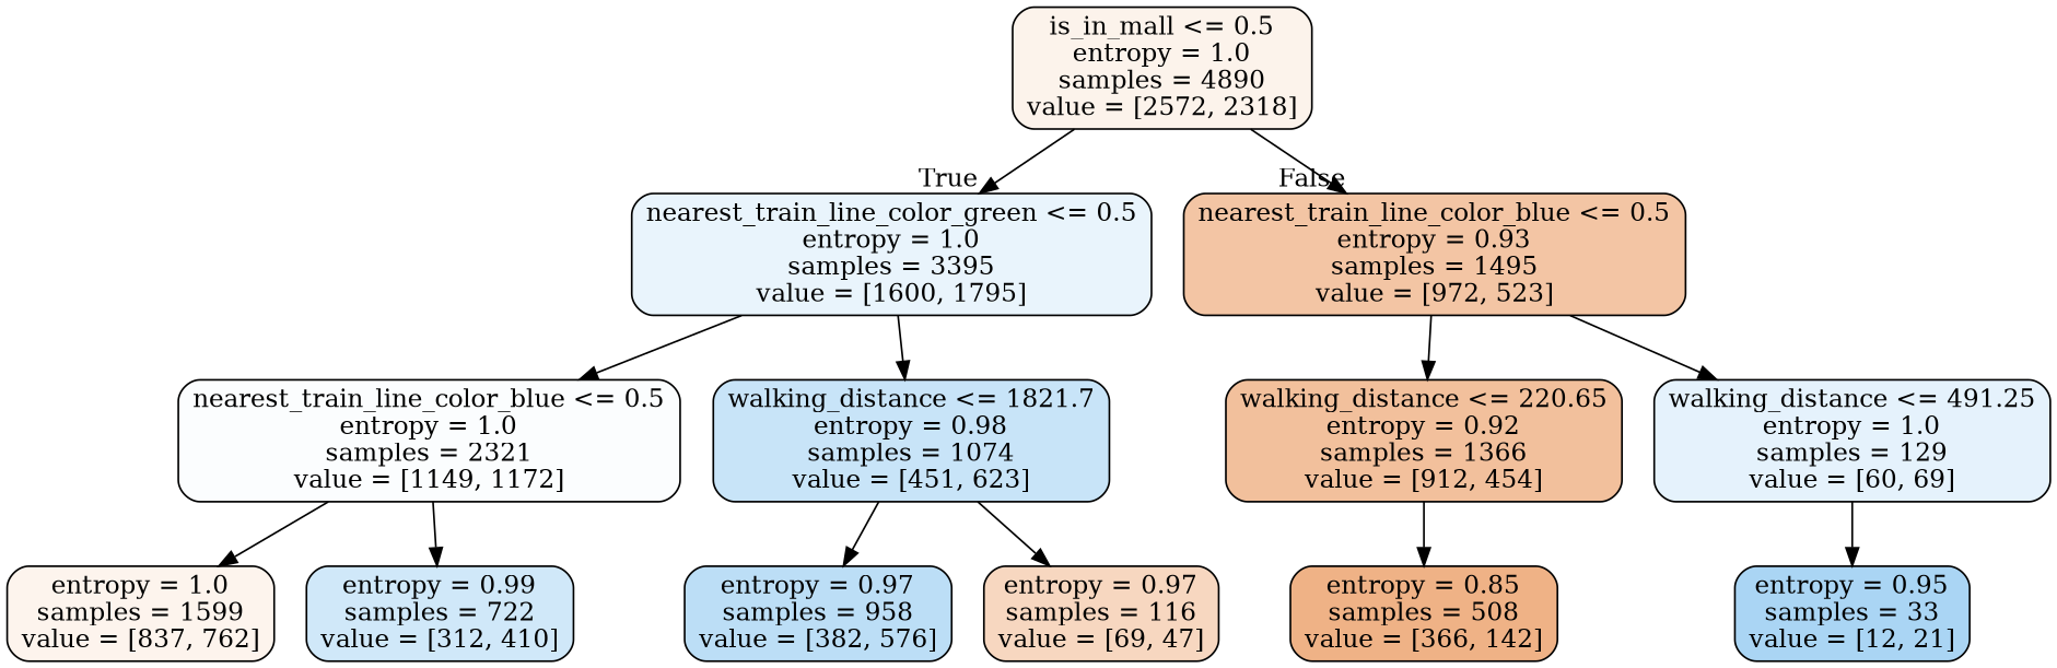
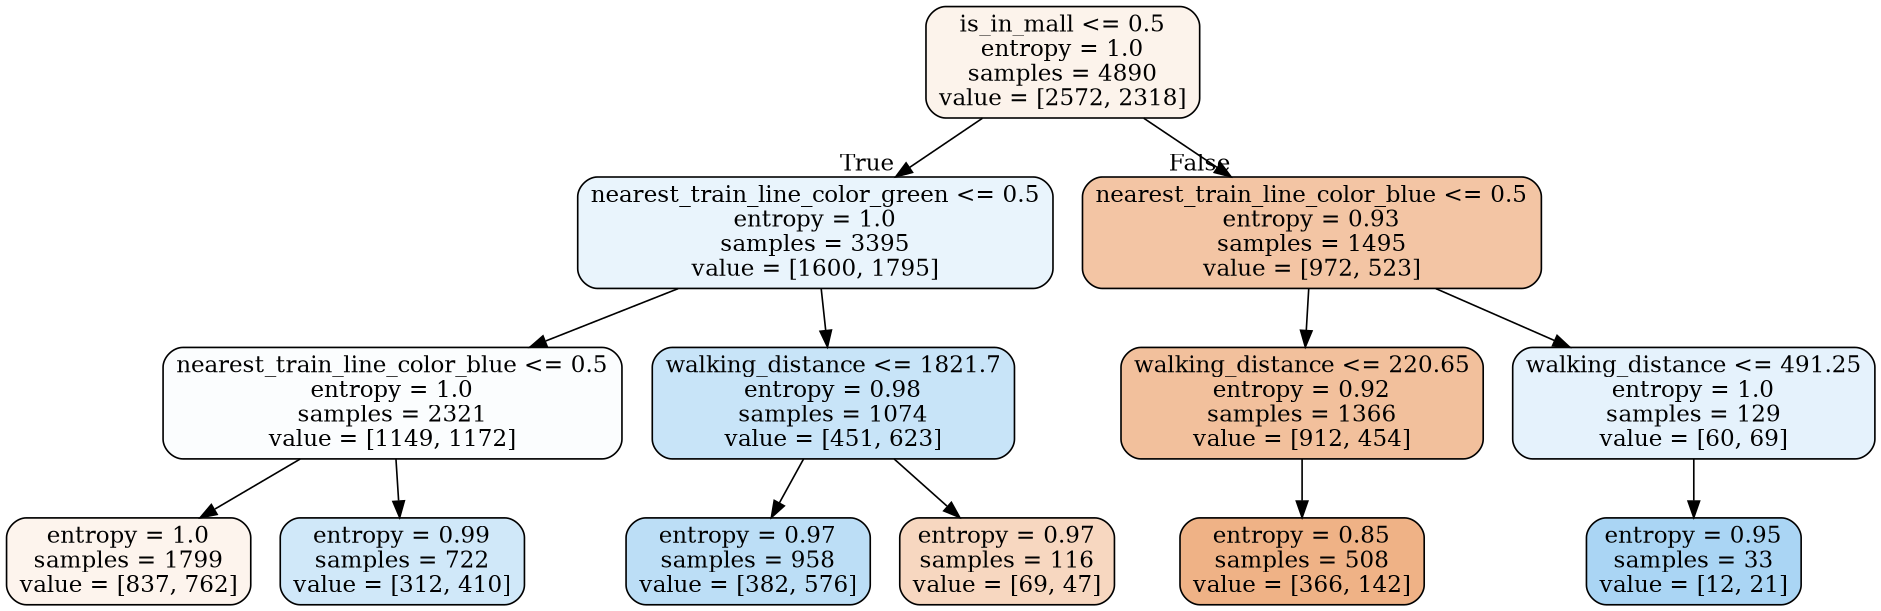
  digraph {
    fontname="DejaVu Serif"
    node [color=black fontname="DejaVu Serif" shape=box style="filled, rounded"]
    edge [fontname="DejaVu Serif"]
    n1 [fillcolor="#fcf3eb" label="is_in_mall <= 0.5\nentropy = 1.0\nsamples = 4890\nvalue = [2572, 2318]"]
    n2 [fillcolor="#e9f4fc" label="nearest_train_line_color_green <= 0.5\nentropy = 1.0\nsamples = 3395\nvalue = [1600, 1795]"]
    n3 [fillcolor="#f3c5a4" label="nearest_train_line_color_blue <= 0.5\nentropy = 0.93\nsamples = 1495\nvalue = [972, 523]"]
    n4 [fillcolor="#fbfdfe" label="nearest_train_line_color_blue <= 0.5\nentropy = 1.0\nsamples = 2321\nvalue = [1149, 1172]"]
    n5 [fillcolor="#c8e4f8" label="walking_distance <= 1821.7\nentropy = 0.98\nsamples = 1074\nvalue = [451, 623]"]
    n6 [fillcolor="#f2c09c" label="walking_distance <= 220.65\nentropy = 0.92\nsamples = 1366\nvalue = [912, 454]"]
    n7 [fillcolor="#e5f2fc" label="walking_distance <= 491.25\nentropy = 1.0\nsamples = 129\nvalue = [60, 69]"]
-   n8 [fillcolor="#fdf4ed" label="entropy = 1.0\nsamples = 1599\nvalue = [837, 762]"]
+   n8 [fillcolor="#fdf4ed" label="entropy = 1.0\nsamples = 1799\nvalue = [837, 762]"]
    n9 [fillcolor="#d0e8f9" label="entropy = 0.99\nsamples = 722\nvalue = [312, 410]"]
    n10 [fillcolor="#bcdef6" label="entropy = 0.97\nsamples = 958\nvalue = [382, 576]"]
    n11 [fillcolor="#f7d7c0" label="entropy = 0.97\nsamples = 116\nvalue = [69, 47]"]
    n12 [fillcolor="#efb286" label="entropy = 0.85\nsamples = 508\nvalue = [366, 142]"]
    n13 [fillcolor="#aad5f4" label="entropy = 0.95\nsamples = 33\nvalue = [12, 21]"]
    n1 -> n2 [headlabel=True labelangle=45 labeldistance=2.5]
    n1 -> n3 [headlabel=False labelangle=-45 labeldistance=2.5]
    n2 -> n4
    n2 -> n5
    n3 -> n6
    n3 -> n7
    n4 -> n8
    n4 -> n9
    n5 -> n10
    n5 -> n11
    n6 -> n12
    n7 -> n13
  }
